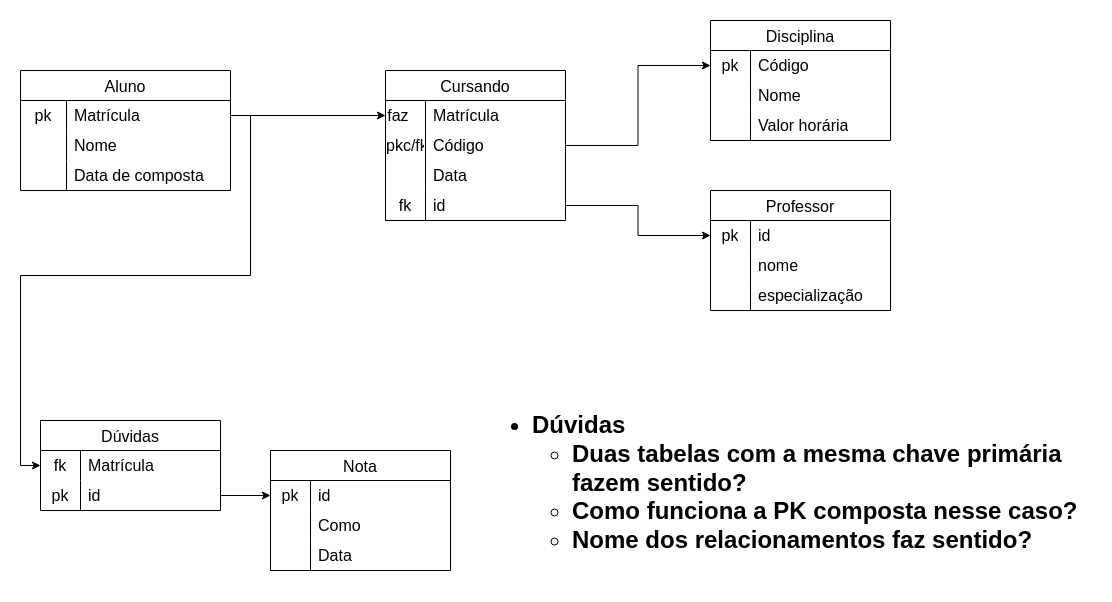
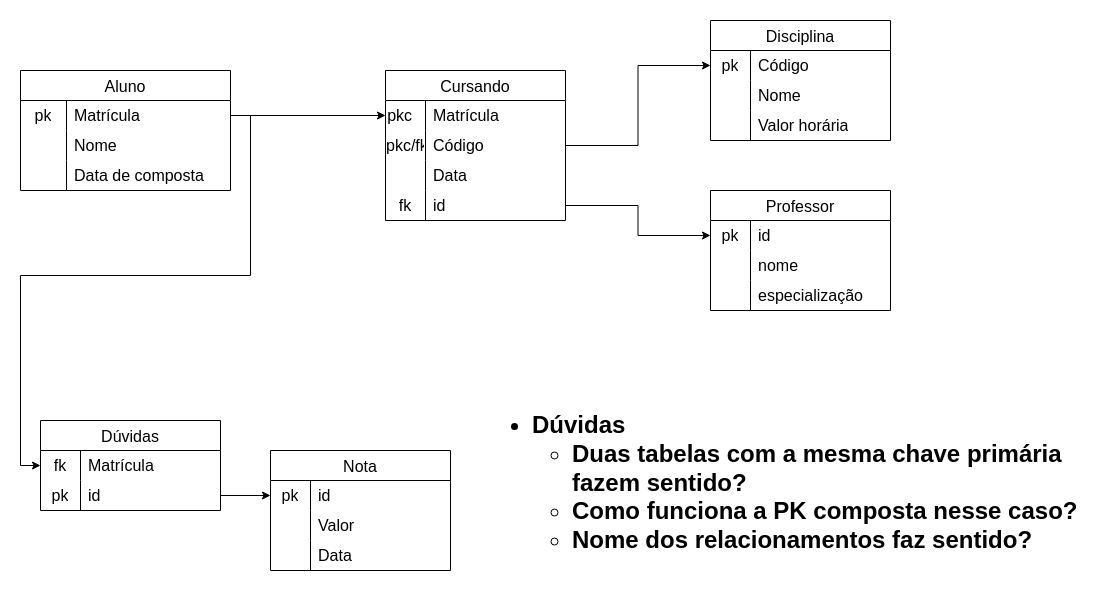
  <mxCell id="0" />
  <mxCell id="1" parent="0" />
  <mxCell id="2" value="Aluno" style="shape=table;startSize=30;container=1;collapsible=0;childLayout=tableLayout;fixedRows=1;rowLines=0;fontStyle=0;strokeColor=default;fontSize=16;" vertex="1" parent="1"><mxGeometry x="20" y="70" width="210" height="120" as="geometry" /></mxCell>
  <mxCell id="3" value="" style="shape=tableRow;horizontal=0;startSize=0;swimlaneHead=0;swimlaneBody=0;top=0;left=0;bottom=0;right=0;collapsible=0;dropTarget=0;fillColor=none;points=[[0,0.5],[1,0.5]];portConstraint=eastwest;strokeColor=inherit;fontSize=16;" vertex="1" parent="2"><mxGeometry y="30" width="210" height="30" as="geometry" /></mxCell>
  <mxCell id="4" value="pk" style="shape=partialRectangle;html=1;whiteSpace=wrap;connectable=0;fillColor=none;top=0;left=0;bottom=0;right=0;overflow=hidden;pointerEvents=1;strokeColor=inherit;fontSize=16;" vertex="1" parent="3"><mxGeometry width="46" height="30" as="geometry"><mxRectangle width="46" height="30" as="alternateBounds" /></mxGeometry></mxCell>
  <mxCell id="5" value="Matrícula" style="shape=partialRectangle;html=1;whiteSpace=wrap;connectable=0;fillColor=none;top=0;left=0;bottom=0;right=0;align=left;spacingLeft=6;overflow=hidden;strokeColor=inherit;fontSize=16;" vertex="1" parent="3"><mxGeometry x="46" width="164" height="30" as="geometry"><mxRectangle width="164" height="30" as="alternateBounds" /></mxGeometry></mxCell>
  <mxCell id="6" value="" style="shape=tableRow;horizontal=0;startSize=0;swimlaneHead=0;swimlaneBody=0;top=0;left=0;bottom=0;right=0;collapsible=0;dropTarget=0;fillColor=none;points=[[0,0.5],[1,0.5]];portConstraint=eastwest;strokeColor=inherit;fontSize=16;" vertex="1" parent="2"><mxGeometry y="60" width="210" height="30" as="geometry" /></mxCell>
  <mxCell id="7" value="" style="shape=partialRectangle;html=1;whiteSpace=wrap;connectable=0;fillColor=none;top=0;left=0;bottom=0;right=0;overflow=hidden;strokeColor=inherit;fontSize=16;" vertex="1" parent="6"><mxGeometry width="46" height="30" as="geometry"><mxRectangle width="46" height="30" as="alternateBounds" /></mxGeometry></mxCell>
  <mxCell id="8" value="Nome" style="shape=partialRectangle;html=1;whiteSpace=wrap;connectable=0;fillColor=none;top=0;left=0;bottom=0;right=0;align=left;spacingLeft=6;overflow=hidden;strokeColor=inherit;fontSize=16;" vertex="1" parent="6"><mxGeometry x="46" width="164" height="30" as="geometry"><mxRectangle width="164" height="30" as="alternateBounds" /></mxGeometry></mxCell>
  <mxCell id="9" value="" style="shape=tableRow;horizontal=0;startSize=0;swimlaneHead=0;swimlaneBody=0;top=0;left=0;bottom=0;right=0;collapsible=0;dropTarget=0;fillColor=none;points=[[0,0.5],[1,0.5]];portConstraint=eastwest;strokeColor=inherit;fontSize=16;" vertex="1" parent="2"><mxGeometry y="90" width="210" height="30" as="geometry" /></mxCell>
  <mxCell id="10" value="" style="shape=partialRectangle;html=1;whiteSpace=wrap;connectable=0;fillColor=none;top=0;left=0;bottom=0;right=0;overflow=hidden;strokeColor=inherit;fontSize=16;" vertex="1" parent="9"><mxGeometry width="46" height="30" as="geometry"><mxRectangle width="46" height="30" as="alternateBounds" /></mxGeometry></mxCell>
  <mxCell id="11" value="Data de composta" style="shape=partialRectangle;html=1;whiteSpace=wrap;connectable=0;fillColor=none;top=0;left=0;bottom=0;right=0;align=left;spacingLeft=6;overflow=hidden;strokeColor=inherit;fontSize=16;" vertex="1" parent="9"><mxGeometry x="46" width="164" height="30" as="geometry"><mxRectangle width="164" height="30" as="alternateBounds" /></mxGeometry></mxCell>
  <mxCell id="12" value="Professor" style="shape=table;startSize=30;container=1;collapsible=0;childLayout=tableLayout;fixedRows=1;rowLines=0;fontStyle=0;strokeColor=default;fontSize=16;" vertex="1" parent="1"><mxGeometry x="710" y="190" width="180" height="120" as="geometry" /></mxCell>
  <mxCell id="13" value="" style="shape=tableRow;horizontal=0;startSize=0;swimlaneHead=0;swimlaneBody=0;top=0;left=0;bottom=0;right=0;collapsible=0;dropTarget=0;fillColor=none;points=[[0,0.5],[1,0.5]];portConstraint=eastwest;strokeColor=inherit;fontSize=16;" vertex="1" parent="12"><mxGeometry y="30" width="180" height="30" as="geometry" /></mxCell>
  <mxCell id="14" value="pk" style="shape=partialRectangle;html=1;whiteSpace=wrap;connectable=0;fillColor=none;top=0;left=0;bottom=0;right=0;overflow=hidden;pointerEvents=1;strokeColor=inherit;fontSize=16;" vertex="1" parent="13"><mxGeometry width="40" height="30" as="geometry"><mxRectangle width="40" height="30" as="alternateBounds" /></mxGeometry></mxCell>
  <mxCell id="15" value="id" style="shape=partialRectangle;html=1;whiteSpace=wrap;connectable=0;fillColor=none;top=0;left=0;bottom=0;right=0;align=left;spacingLeft=6;overflow=hidden;strokeColor=inherit;fontSize=16;" vertex="1" parent="13"><mxGeometry x="40" width="140" height="30" as="geometry"><mxRectangle width="140" height="30" as="alternateBounds" /></mxGeometry></mxCell>
  <mxCell id="16" value="" style="shape=tableRow;horizontal=0;startSize=0;swimlaneHead=0;swimlaneBody=0;top=0;left=0;bottom=0;right=0;collapsible=0;dropTarget=0;fillColor=none;points=[[0,0.5],[1,0.5]];portConstraint=eastwest;strokeColor=inherit;fontSize=16;" vertex="1" parent="12"><mxGeometry y="60" width="180" height="30" as="geometry" /></mxCell>
  <mxCell id="17" value="" style="shape=partialRectangle;html=1;whiteSpace=wrap;connectable=0;fillColor=none;top=0;left=0;bottom=0;right=0;overflow=hidden;strokeColor=inherit;fontSize=16;" vertex="1" parent="16"><mxGeometry width="40" height="30" as="geometry"><mxRectangle width="40" height="30" as="alternateBounds" /></mxGeometry></mxCell>
  <mxCell id="18" value="nome" style="shape=partialRectangle;html=1;whiteSpace=wrap;connectable=0;fillColor=none;top=0;left=0;bottom=0;right=0;align=left;spacingLeft=6;overflow=hidden;strokeColor=inherit;fontSize=16;" vertex="1" parent="16"><mxGeometry x="40" width="140" height="30" as="geometry"><mxRectangle width="140" height="30" as="alternateBounds" /></mxGeometry></mxCell>
  <mxCell id="19" value="" style="shape=tableRow;horizontal=0;startSize=0;swimlaneHead=0;swimlaneBody=0;top=0;left=0;bottom=0;right=0;collapsible=0;dropTarget=0;fillColor=none;points=[[0,0.5],[1,0.5]];portConstraint=eastwest;strokeColor=inherit;fontSize=16;" vertex="1" parent="12"><mxGeometry y="90" width="180" height="30" as="geometry" /></mxCell>
  <mxCell id="20" value="" style="shape=partialRectangle;html=1;whiteSpace=wrap;connectable=0;fillColor=none;top=0;left=0;bottom=0;right=0;overflow=hidden;strokeColor=inherit;fontSize=16;" vertex="1" parent="19"><mxGeometry width="40" height="30" as="geometry"><mxRectangle width="40" height="30" as="alternateBounds" /></mxGeometry></mxCell>
  <mxCell id="21" value="especialização" style="shape=partialRectangle;html=1;whiteSpace=wrap;connectable=0;fillColor=none;top=0;left=0;bottom=0;right=0;align=left;spacingLeft=6;overflow=hidden;strokeColor=inherit;fontSize=16;" vertex="1" parent="19"><mxGeometry x="40" width="140" height="30" as="geometry"><mxRectangle width="140" height="30" as="alternateBounds" /></mxGeometry></mxCell>
  <mxCell id="22" value="Disciplina" style="shape=table;startSize=30;container=1;collapsible=0;childLayout=tableLayout;fixedRows=1;rowLines=0;fontStyle=0;strokeColor=default;fontSize=16;" vertex="1" parent="1"><mxGeometry x="710" y="20" width="180" height="120" as="geometry" /></mxCell>
  <mxCell id="23" value="" style="shape=tableRow;horizontal=0;startSize=0;swimlaneHead=0;swimlaneBody=0;top=0;left=0;bottom=0;right=0;collapsible=0;dropTarget=0;fillColor=none;points=[[0,0.5],[1,0.5]];portConstraint=eastwest;strokeColor=inherit;fontSize=16;" vertex="1" parent="22"><mxGeometry y="30" width="180" height="30" as="geometry" /></mxCell>
  <mxCell id="24" value="pk" style="shape=partialRectangle;html=1;whiteSpace=wrap;connectable=0;fillColor=none;top=0;left=0;bottom=0;right=0;overflow=hidden;pointerEvents=1;strokeColor=inherit;fontSize=16;" vertex="1" parent="23"><mxGeometry width="40" height="30" as="geometry"><mxRectangle width="40" height="30" as="alternateBounds" /></mxGeometry></mxCell>
  <mxCell id="25" value="Código" style="shape=partialRectangle;html=1;whiteSpace=wrap;connectable=0;fillColor=none;top=0;left=0;bottom=0;right=0;align=left;spacingLeft=6;overflow=hidden;strokeColor=inherit;fontSize=16;" vertex="1" parent="23"><mxGeometry x="40" width="140" height="30" as="geometry"><mxRectangle width="140" height="30" as="alternateBounds" /></mxGeometry></mxCell>
  <mxCell id="26" value="" style="shape=tableRow;horizontal=0;startSize=0;swimlaneHead=0;swimlaneBody=0;top=0;left=0;bottom=0;right=0;collapsible=0;dropTarget=0;fillColor=none;points=[[0,0.5],[1,0.5]];portConstraint=eastwest;strokeColor=inherit;fontSize=16;" vertex="1" parent="22"><mxGeometry y="60" width="180" height="30" as="geometry" /></mxCell>
  <mxCell id="27" value="" style="shape=partialRectangle;html=1;whiteSpace=wrap;connectable=0;fillColor=none;top=0;left=0;bottom=0;right=0;overflow=hidden;strokeColor=inherit;fontSize=16;" vertex="1" parent="26"><mxGeometry width="40" height="30" as="geometry"><mxRectangle width="40" height="30" as="alternateBounds" /></mxGeometry></mxCell>
  <mxCell id="28" value="Nome" style="shape=partialRectangle;html=1;whiteSpace=wrap;connectable=0;fillColor=none;top=0;left=0;bottom=0;right=0;align=left;spacingLeft=6;overflow=hidden;strokeColor=inherit;fontSize=16;" vertex="1" parent="26"><mxGeometry x="40" width="140" height="30" as="geometry"><mxRectangle width="140" height="30" as="alternateBounds" /></mxGeometry></mxCell>
  <mxCell id="29" value="" style="shape=tableRow;horizontal=0;startSize=0;swimlaneHead=0;swimlaneBody=0;top=0;left=0;bottom=0;right=0;collapsible=0;dropTarget=0;fillColor=none;points=[[0,0.5],[1,0.5]];portConstraint=eastwest;strokeColor=inherit;fontSize=16;" vertex="1" parent="22"><mxGeometry y="90" width="180" height="30" as="geometry" /></mxCell>
  <mxCell id="30" value="" style="shape=partialRectangle;html=1;whiteSpace=wrap;connectable=0;fillColor=none;top=0;left=0;bottom=0;right=0;overflow=hidden;strokeColor=inherit;fontSize=16;" vertex="1" parent="29"><mxGeometry width="40" height="30" as="geometry"><mxRectangle width="40" height="30" as="alternateBounds" /></mxGeometry></mxCell>
  <mxCell id="31" value="Valor horária" style="shape=partialRectangle;html=1;whiteSpace=wrap;connectable=0;fillColor=none;top=0;left=0;bottom=0;right=0;align=left;spacingLeft=6;overflow=hidden;strokeColor=inherit;fontSize=16;" vertex="1" parent="29"><mxGeometry x="40" width="140" height="30" as="geometry"><mxRectangle width="140" height="30" as="alternateBounds" /></mxGeometry></mxCell>
  <mxCell id="32" value="Nota" style="shape=table;startSize=30;container=1;collapsible=0;childLayout=tableLayout;fixedRows=1;rowLines=0;fontStyle=0;strokeColor=default;fontSize=16;" vertex="1" parent="1"><mxGeometry x="270" y="450" width="180" height="120" as="geometry" /></mxCell>
  <mxCell id="33" value="" style="shape=tableRow;horizontal=0;startSize=0;swimlaneHead=0;swimlaneBody=0;top=0;left=0;bottom=0;right=0;collapsible=0;dropTarget=0;fillColor=none;points=[[0,0.5],[1,0.5]];portConstraint=eastwest;strokeColor=inherit;fontSize=16;" vertex="1" parent="32"><mxGeometry y="30" width="180" height="30" as="geometry" /></mxCell>
  <mxCell id="34" value="pk" style="shape=partialRectangle;html=1;whiteSpace=wrap;connectable=0;fillColor=none;top=0;left=0;bottom=0;right=0;overflow=hidden;pointerEvents=1;strokeColor=inherit;fontSize=16;" vertex="1" parent="33"><mxGeometry width="40" height="30" as="geometry"><mxRectangle width="40" height="30" as="alternateBounds" /></mxGeometry></mxCell>
  <mxCell id="35" value="id" style="shape=partialRectangle;html=1;whiteSpace=wrap;connectable=0;fillColor=none;top=0;left=0;bottom=0;right=0;align=left;spacingLeft=6;overflow=hidden;strokeColor=inherit;fontSize=16;" vertex="1" parent="33"><mxGeometry x="40" width="140" height="30" as="geometry"><mxRectangle width="140" height="30" as="alternateBounds" /></mxGeometry></mxCell>
  <mxCell id="36" value="" style="shape=tableRow;horizontal=0;startSize=0;swimlaneHead=0;swimlaneBody=0;top=0;left=0;bottom=0;right=0;collapsible=0;dropTarget=0;fillColor=none;points=[[0,0.5],[1,0.5]];portConstraint=eastwest;strokeColor=inherit;fontSize=16;" vertex="1" parent="32"><mxGeometry y="60" width="180" height="30" as="geometry" /></mxCell>
  <mxCell id="37" value="" style="shape=partialRectangle;html=1;whiteSpace=wrap;connectable=0;fillColor=none;top=0;left=0;bottom=0;right=0;overflow=hidden;strokeColor=inherit;fontSize=16;" vertex="1" parent="36"><mxGeometry width="40" height="30" as="geometry"><mxRectangle width="40" height="30" as="alternateBounds" /></mxGeometry></mxCell>
- <mxCell id="38" value="Como" style="shape=partialRectangle;html=1;whiteSpace=wrap;connectable=0;fillColor=none;top=0;left=0;bottom=0;right=0;align=left;spacingLeft=6;overflow=hidden;strokeColor=inherit;fontSize=16;" vertex="1" parent="36"><mxGeometry x="40" width="140" height="30" as="geometry"><mxRectangle width="140" height="30" as="alternateBounds" /></mxGeometry></mxCell>
+ <mxCell id="38" value="Valor" style="shape=partialRectangle;html=1;whiteSpace=wrap;connectable=0;fillColor=none;top=0;left=0;bottom=0;right=0;align=left;spacingLeft=6;overflow=hidden;strokeColor=inherit;fontSize=16;" vertex="1" parent="36"><mxGeometry x="40" width="140" height="30" as="geometry"><mxRectangle width="140" height="30" as="alternateBounds" /></mxGeometry></mxCell>
  <mxCell id="39" value="" style="shape=tableRow;horizontal=0;startSize=0;swimlaneHead=0;swimlaneBody=0;top=0;left=0;bottom=0;right=0;collapsible=0;dropTarget=0;fillColor=none;points=[[0,0.5],[1,0.5]];portConstraint=eastwest;strokeColor=inherit;fontSize=16;" vertex="1" parent="32"><mxGeometry y="90" width="180" height="30" as="geometry" /></mxCell>
  <mxCell id="40" value="" style="shape=partialRectangle;html=1;whiteSpace=wrap;connectable=0;fillColor=none;top=0;left=0;bottom=0;right=0;overflow=hidden;strokeColor=inherit;fontSize=16;" vertex="1" parent="39"><mxGeometry width="40" height="30" as="geometry"><mxRectangle width="40" height="30" as="alternateBounds" /></mxGeometry></mxCell>
  <mxCell id="41" value="Data" style="shape=partialRectangle;html=1;whiteSpace=wrap;connectable=0;fillColor=none;top=0;left=0;bottom=0;right=0;align=left;spacingLeft=6;overflow=hidden;strokeColor=inherit;fontSize=16;" vertex="1" parent="39"><mxGeometry x="40" width="140" height="30" as="geometry"><mxRectangle width="140" height="30" as="alternateBounds" /></mxGeometry></mxCell>
  <mxCell id="42" value="Dúvidas" style="shape=table;startSize=30;container=1;collapsible=0;childLayout=tableLayout;fixedRows=1;rowLines=0;fontStyle=0;strokeColor=default;fontSize=16;" vertex="1" parent="1"><mxGeometry x="40" y="420" width="180" height="90" as="geometry" /></mxCell>
  <mxCell id="43" value="" style="shape=tableRow;horizontal=0;startSize=0;swimlaneHead=0;swimlaneBody=0;top=0;left=0;bottom=0;right=0;collapsible=0;dropTarget=0;fillColor=none;points=[[0,0.5],[1,0.5]];portConstraint=eastwest;strokeColor=inherit;fontSize=16;" vertex="1" parent="42"><mxGeometry y="30" width="180" height="30" as="geometry" /></mxCell>
  <mxCell id="44" value="fk" style="shape=partialRectangle;html=1;whiteSpace=wrap;connectable=0;fillColor=none;top=0;left=0;bottom=0;right=0;overflow=hidden;pointerEvents=1;strokeColor=inherit;fontSize=16;" vertex="1" parent="43"><mxGeometry width="40" height="30" as="geometry"><mxRectangle width="40" height="30" as="alternateBounds" /></mxGeometry></mxCell>
  <mxCell id="45" value="Matrícula" style="shape=partialRectangle;html=1;whiteSpace=wrap;connectable=0;fillColor=none;top=0;left=0;bottom=0;right=0;align=left;spacingLeft=6;overflow=hidden;strokeColor=inherit;fontSize=16;" vertex="1" parent="43"><mxGeometry x="40" width="140" height="30" as="geometry"><mxRectangle width="140" height="30" as="alternateBounds" /></mxGeometry></mxCell>
  <mxCell id="46" value="" style="shape=tableRow;horizontal=0;startSize=0;swimlaneHead=0;swimlaneBody=0;top=0;left=0;bottom=0;right=0;collapsible=0;dropTarget=0;fillColor=none;points=[[0,0.5],[1,0.5]];portConstraint=eastwest;strokeColor=inherit;fontSize=16;" vertex="1" parent="42"><mxGeometry y="60" width="180" height="30" as="geometry" /></mxCell>
  <mxCell id="47" value="pk" style="shape=partialRectangle;html=1;whiteSpace=wrap;connectable=0;fillColor=none;top=0;left=0;bottom=0;right=0;overflow=hidden;strokeColor=inherit;fontSize=16;" vertex="1" parent="46"><mxGeometry width="40" height="30" as="geometry"><mxRectangle width="40" height="30" as="alternateBounds" /></mxGeometry></mxCell>
  <mxCell id="48" value="id" style="shape=partialRectangle;html=1;whiteSpace=wrap;connectable=0;fillColor=none;top=0;left=0;bottom=0;right=0;align=left;spacingLeft=6;overflow=hidden;strokeColor=inherit;fontSize=16;" vertex="1" parent="46"><mxGeometry x="40" width="140" height="30" as="geometry"><mxRectangle width="140" height="30" as="alternateBounds" /></mxGeometry></mxCell>
  <mxCell id="49" style="edgeStyle=orthogonalEdgeStyle;rounded=0;orthogonalLoop=1;jettySize=auto;html=1;entryX=0;entryY=0.5;entryDx=0;entryDy=0;" edge="1" parent="1" source="3" target="42"><mxGeometry relative="1" as="geometry" /></mxCell>
  <mxCell id="50" style="edgeStyle=orthogonalEdgeStyle;rounded=0;orthogonalLoop=1;jettySize=auto;html=1;exitX=1;exitY=0.5;exitDx=0;exitDy=0;entryX=0;entryY=0.5;entryDx=0;entryDy=0;" edge="1" parent="1" source="46" target="33"><mxGeometry relative="1" as="geometry" /></mxCell>
  <mxCell id="51" value="Cursando" style="shape=table;startSize=30;container=1;collapsible=0;childLayout=tableLayout;fixedRows=1;rowLines=0;fontStyle=0;strokeColor=default;fontSize=16;" vertex="1" parent="1"><mxGeometry x="385" y="70" width="180" height="150" as="geometry" /></mxCell>
  <mxCell id="52" value="" style="shape=tableRow;horizontal=0;startSize=0;swimlaneHead=0;swimlaneBody=0;top=0;left=0;bottom=0;right=0;collapsible=0;dropTarget=0;fillColor=none;points=[[0,0.5],[1,0.5]];portConstraint=eastwest;strokeColor=inherit;fontSize=16;" vertex="1" parent="51"><mxGeometry y="30" width="180" height="30" as="geometry" /></mxCell>
- <mxCell id="53" value="faz&lt;span style=&quot;white-space: pre;&quot;&gt;&#09;&lt;/span&gt;" style="shape=partialRectangle;html=1;whiteSpace=wrap;connectable=0;fillColor=none;top=0;left=0;bottom=0;right=0;overflow=hidden;pointerEvents=1;strokeColor=inherit;fontSize=16;" vertex="1" parent="52"><mxGeometry width="40" height="30" as="geometry"><mxRectangle width="40" height="30" as="alternateBounds" /></mxGeometry></mxCell>
+ <mxCell id="53" value="pkc&lt;span style=&quot;white-space: pre;&quot;&gt;&#09;&lt;/span&gt;" style="shape=partialRectangle;html=1;whiteSpace=wrap;connectable=0;fillColor=none;top=0;left=0;bottom=0;right=0;overflow=hidden;pointerEvents=1;strokeColor=inherit;fontSize=16;" vertex="1" parent="52"><mxGeometry width="40" height="30" as="geometry"><mxRectangle width="40" height="30" as="alternateBounds" /></mxGeometry></mxCell>
  <mxCell id="54" value="Matrícula" style="shape=partialRectangle;html=1;whiteSpace=wrap;connectable=0;fillColor=none;top=0;left=0;bottom=0;right=0;align=left;spacingLeft=6;overflow=hidden;strokeColor=inherit;fontSize=16;" vertex="1" parent="52"><mxGeometry x="40" width="140" height="30" as="geometry"><mxRectangle width="140" height="30" as="alternateBounds" /></mxGeometry></mxCell>
  <mxCell id="55" value="" style="shape=tableRow;horizontal=0;startSize=0;swimlaneHead=0;swimlaneBody=0;top=0;left=0;bottom=0;right=0;collapsible=0;dropTarget=0;fillColor=none;points=[[0,0.5],[1,0.5]];portConstraint=eastwest;strokeColor=inherit;fontSize=16;" vertex="1" parent="51"><mxGeometry y="60" width="180" height="30" as="geometry" /></mxCell>
  <mxCell id="56" value="pkc/fk" style="shape=partialRectangle;html=1;whiteSpace=wrap;connectable=0;fillColor=none;top=0;left=0;bottom=0;right=0;overflow=hidden;strokeColor=inherit;fontSize=16;" vertex="1" parent="55"><mxGeometry width="40" height="30" as="geometry"><mxRectangle width="40" height="30" as="alternateBounds" /></mxGeometry></mxCell>
  <mxCell id="57" value="Código" style="shape=partialRectangle;html=1;whiteSpace=wrap;connectable=0;fillColor=none;top=0;left=0;bottom=0;right=0;align=left;spacingLeft=6;overflow=hidden;strokeColor=inherit;fontSize=16;" vertex="1" parent="55"><mxGeometry x="40" width="140" height="30" as="geometry"><mxRectangle width="140" height="30" as="alternateBounds" /></mxGeometry></mxCell>
  <mxCell id="58" value="" style="shape=tableRow;horizontal=0;startSize=0;swimlaneHead=0;swimlaneBody=0;top=0;left=0;bottom=0;right=0;collapsible=0;dropTarget=0;fillColor=none;points=[[0,0.5],[1,0.5]];portConstraint=eastwest;strokeColor=inherit;fontSize=16;" vertex="1" parent="51"><mxGeometry y="90" width="180" height="30" as="geometry" /></mxCell>
  <mxCell id="59" value="" style="shape=partialRectangle;html=1;whiteSpace=wrap;connectable=0;fillColor=none;top=0;left=0;bottom=0;right=0;overflow=hidden;strokeColor=inherit;fontSize=16;" vertex="1" parent="58"><mxGeometry width="40" height="30" as="geometry"><mxRectangle width="40" height="30" as="alternateBounds" /></mxGeometry></mxCell>
  <mxCell id="60" value="Data" style="shape=partialRectangle;html=1;whiteSpace=wrap;connectable=0;fillColor=none;top=0;left=0;bottom=0;right=0;align=left;spacingLeft=6;overflow=hidden;strokeColor=inherit;fontSize=16;" vertex="1" parent="58"><mxGeometry x="40" width="140" height="30" as="geometry"><mxRectangle width="140" height="30" as="alternateBounds" /></mxGeometry></mxCell>
  <mxCell id="61" value="" style="shape=tableRow;horizontal=0;startSize=0;swimlaneHead=0;swimlaneBody=0;top=0;left=0;bottom=0;right=0;collapsible=0;dropTarget=0;fillColor=none;points=[[0,0.5],[1,0.5]];portConstraint=eastwest;strokeColor=inherit;fontSize=16;" vertex="1" parent="51"><mxGeometry y="120" width="180" height="30" as="geometry" /></mxCell>
  <mxCell id="62" value="fk" style="shape=partialRectangle;html=1;whiteSpace=wrap;connectable=0;fillColor=none;top=0;left=0;bottom=0;right=0;overflow=hidden;strokeColor=inherit;fontSize=16;" vertex="1" parent="61"><mxGeometry width="40" height="30" as="geometry"><mxRectangle width="40" height="30" as="alternateBounds" /></mxGeometry></mxCell>
  <mxCell id="63" value="id" style="shape=partialRectangle;html=1;whiteSpace=wrap;connectable=0;fillColor=none;top=0;left=0;bottom=0;right=0;align=left;spacingLeft=6;overflow=hidden;strokeColor=inherit;fontSize=16;" vertex="1" parent="61"><mxGeometry x="40" width="140" height="30" as="geometry"><mxRectangle width="140" height="30" as="alternateBounds" /></mxGeometry></mxCell>
  <mxCell id="64" style="edgeStyle=orthogonalEdgeStyle;rounded=0;orthogonalLoop=1;jettySize=auto;html=1;entryX=0;entryY=0.5;entryDx=0;entryDy=0;" edge="1" parent="1" source="3" target="52"><mxGeometry relative="1" as="geometry" /></mxCell>
  <mxCell id="65" style="edgeStyle=orthogonalEdgeStyle;rounded=0;orthogonalLoop=1;jettySize=auto;html=1;entryX=0;entryY=0.5;entryDx=0;entryDy=0;" edge="1" parent="1" source="61" target="13"><mxGeometry relative="1" as="geometry" /></mxCell>
  <mxCell id="66" style="edgeStyle=orthogonalEdgeStyle;rounded=0;orthogonalLoop=1;jettySize=auto;html=1;entryX=0;entryY=0.5;entryDx=0;entryDy=0;" edge="1" parent="1" source="55" target="23"><mxGeometry relative="1" as="geometry" /></mxCell>
  <mxCell id="67" value="&lt;h1 style=&quot;margin-top: 0px;&quot;&gt;&lt;ul&gt;&lt;li&gt;Dúvidas&lt;/li&gt;&lt;ul&gt;&lt;li&gt;Duas tabelas com a mesma chave primária fazem sentido?&lt;/li&gt;&lt;li&gt;Como funciona a PK composta nesse caso?&lt;/li&gt;&lt;li&gt;Nome dos relacionamentos faz sentido?&lt;/li&gt;&lt;/ul&gt;&lt;/ul&gt;&lt;/h1&gt;" style="text;html=1;whiteSpace=wrap;overflow=hidden;rounded=0;" vertex="1" parent="1"><mxGeometry x="490" y="380" width="600" height="200" as="geometry" /></mxCell>
